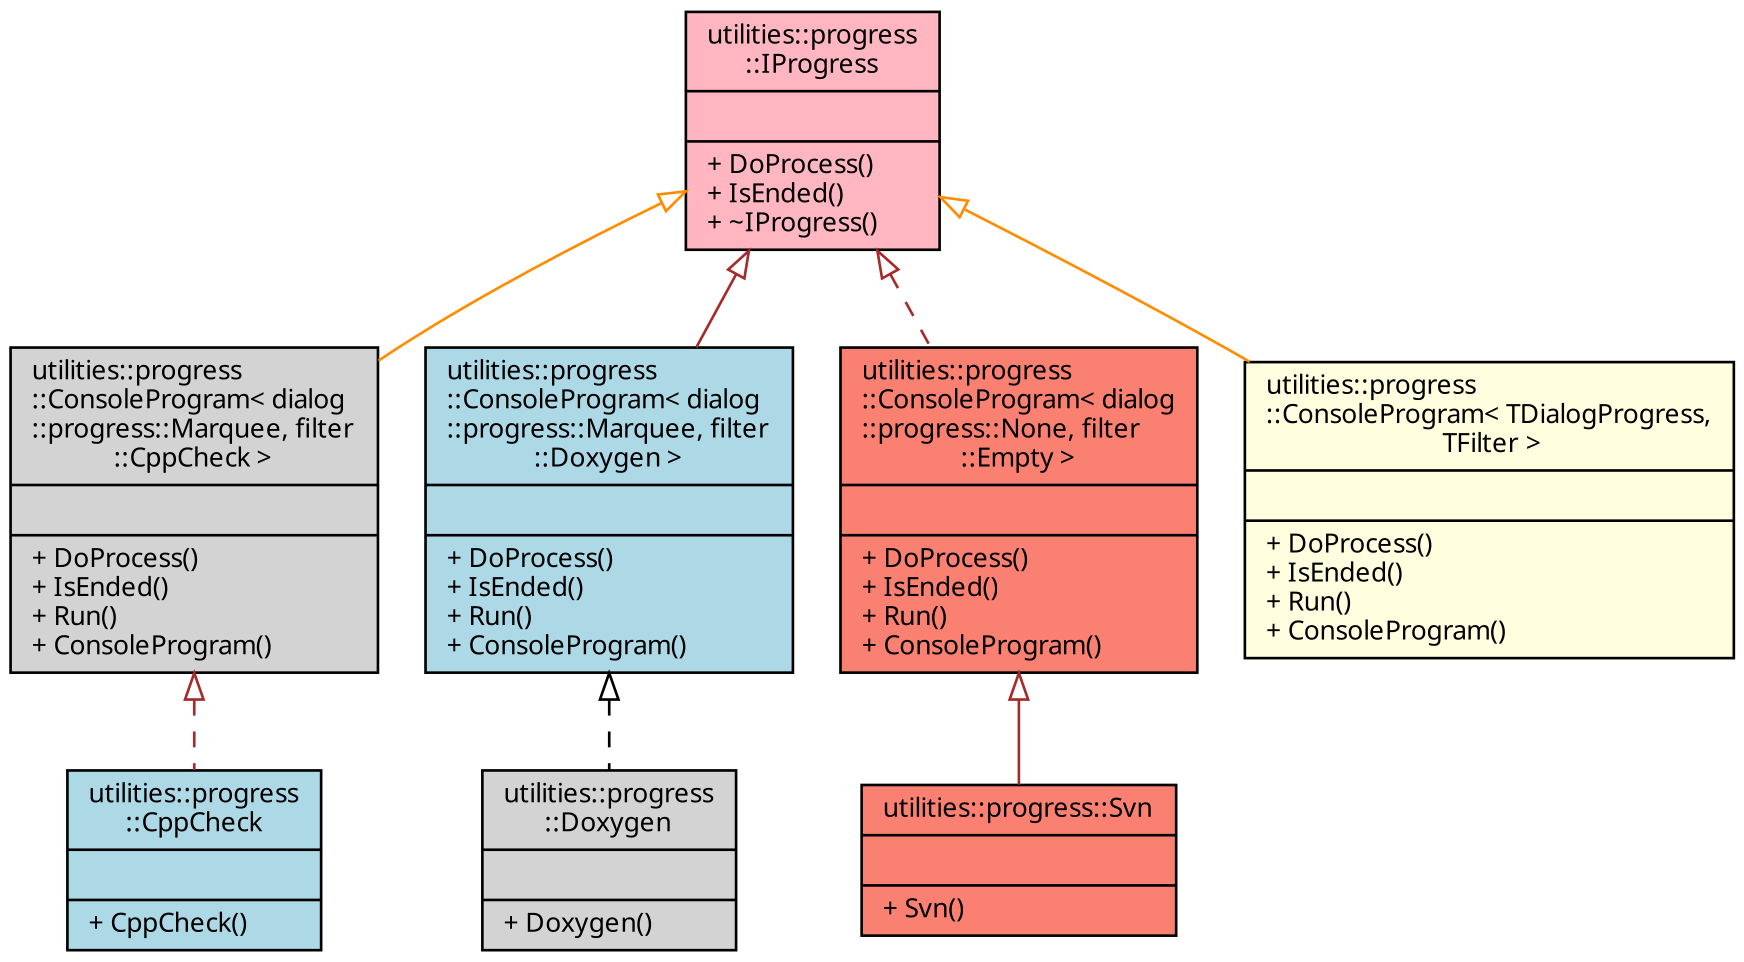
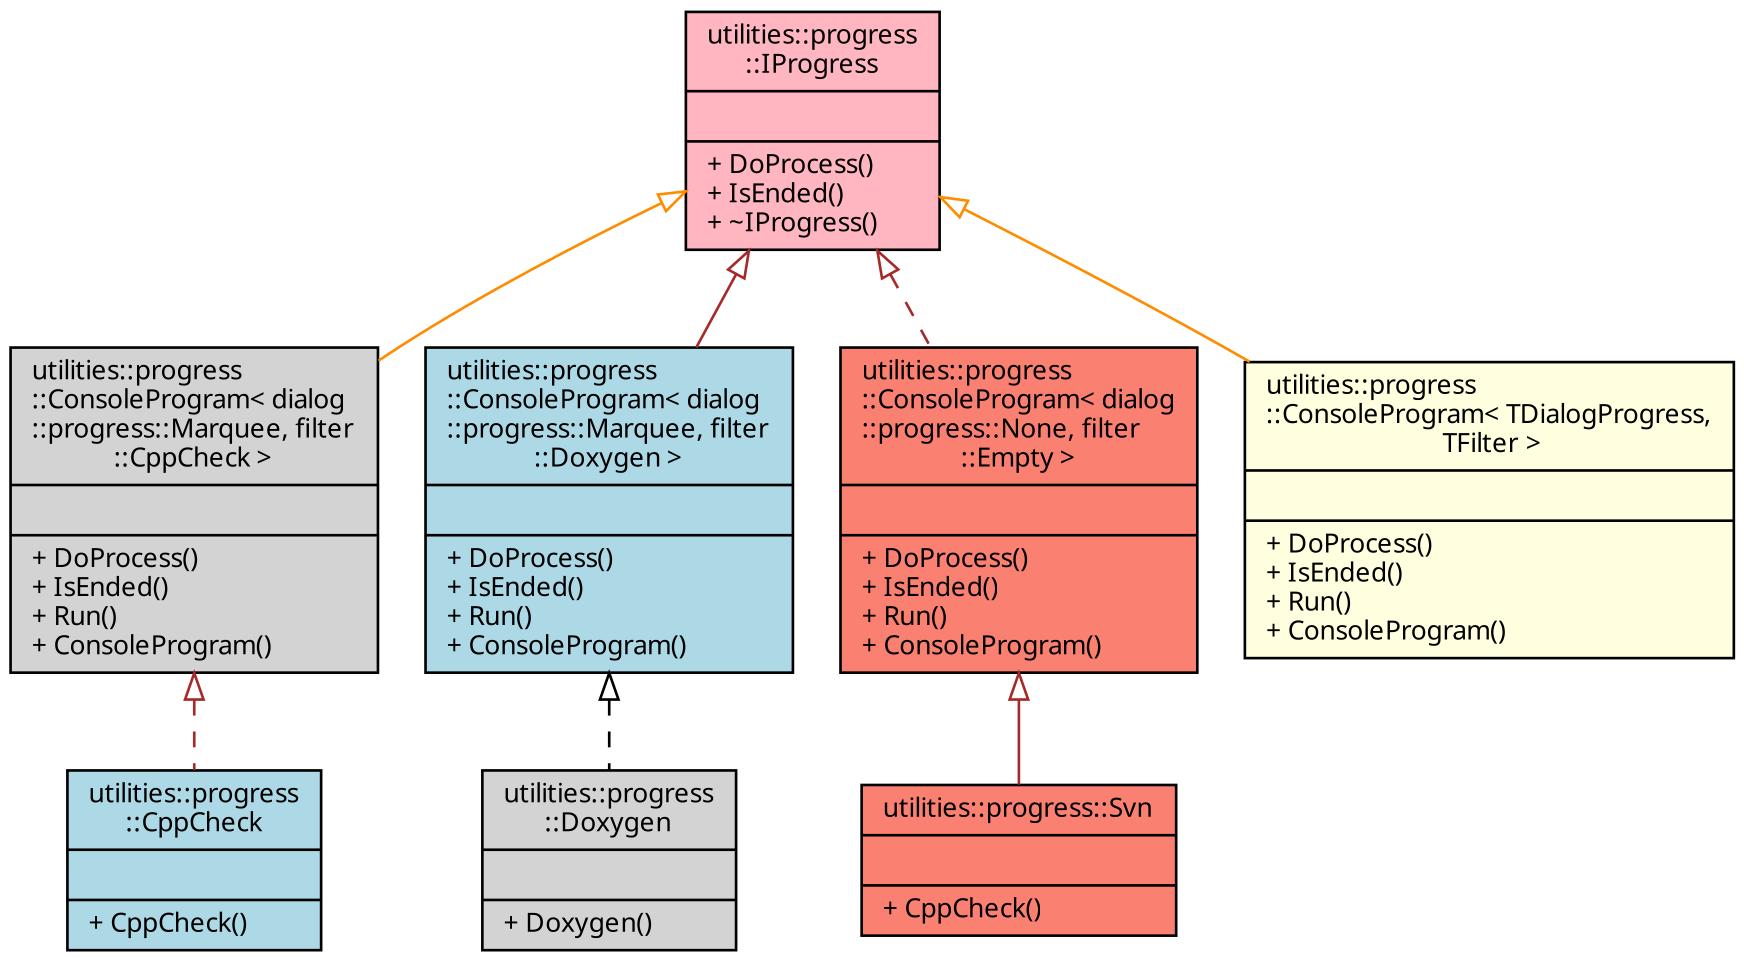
  digraph {
    node [color=black fillcolor=lightgrey fontname=Verdana fontsize=10 shape=record style=filled]
    edge [arrowtail=onormal color=brown dir=back fontname=Verdana fontsize=10 labelfontname=Verdana labelfontsize=10 style=solid]
    n1 [fillcolor=lightpink fontcolor=black height=0.2 label="{utilities::progress\l::IProgress\n||+ DoProcess()\l+ IsEnded()\l+ ~IProgress()\l}" width=0.4]
    n2 [height=0.2 label="{utilities::progress\l::ConsoleProgram\< dialog\l::progress::Marquee, filter\l::CppCheck \>\n||+ DoProcess()\l+ IsEnded()\l+ Run()\l+ ConsoleProgram()\l}" width=0.4]
    n3 [fillcolor=lightblue height=0.2 label="{utilities::progress\l::ConsoleProgram\< dialog\l::progress::Marquee, filter\l::Doxygen \>\n||+ DoProcess()\l+ IsEnded()\l+ Run()\l+ ConsoleProgram()\l}" width=0.4]
    n4 [fillcolor=salmon height=0.2 label="{utilities::progress\l::ConsoleProgram\< dialog\l::progress::None, filter\l::Empty \>\n||+ DoProcess()\l+ IsEnded()\l+ Run()\l+ ConsoleProgram()\l}" width=0.4]
    n5 [fillcolor=lightyellow height=0.2 label="{utilities::progress\l::ConsoleProgram\< TDialogProgress,\l TFilter \>\n||+ DoProcess()\l+ IsEnded()\l+ Run()\l+ ConsoleProgram()\l}" width=0.4]
    n6 [fillcolor=lightblue height=0.2 label="{utilities::progress\l::CppCheck\n||+ CppCheck()\l}" width=0.4]
    n7 [height=0.2 label="{utilities::progress\l::Doxygen\n||+ Doxygen()\l}" width=0.4]
-   n8 [fillcolor=salmon height=0.2 label="{utilities::progress::Svn\n||+ Svn()\l}" width=0.4]
+   n8 [fillcolor=salmon height=0.2 label="{utilities::progress::Svn\n||+ CppCheck()\l}" width=0.4]
    n1 -> n2 [color=darkorange]
    n1 -> n3
    n1 -> n4 [style=dashed]
    n1 -> n5 [color=darkorange]
    n2 -> n6 [style=dashed]
    n3 -> n7 [color=black style=dashed]
    n4 -> n8
  }
